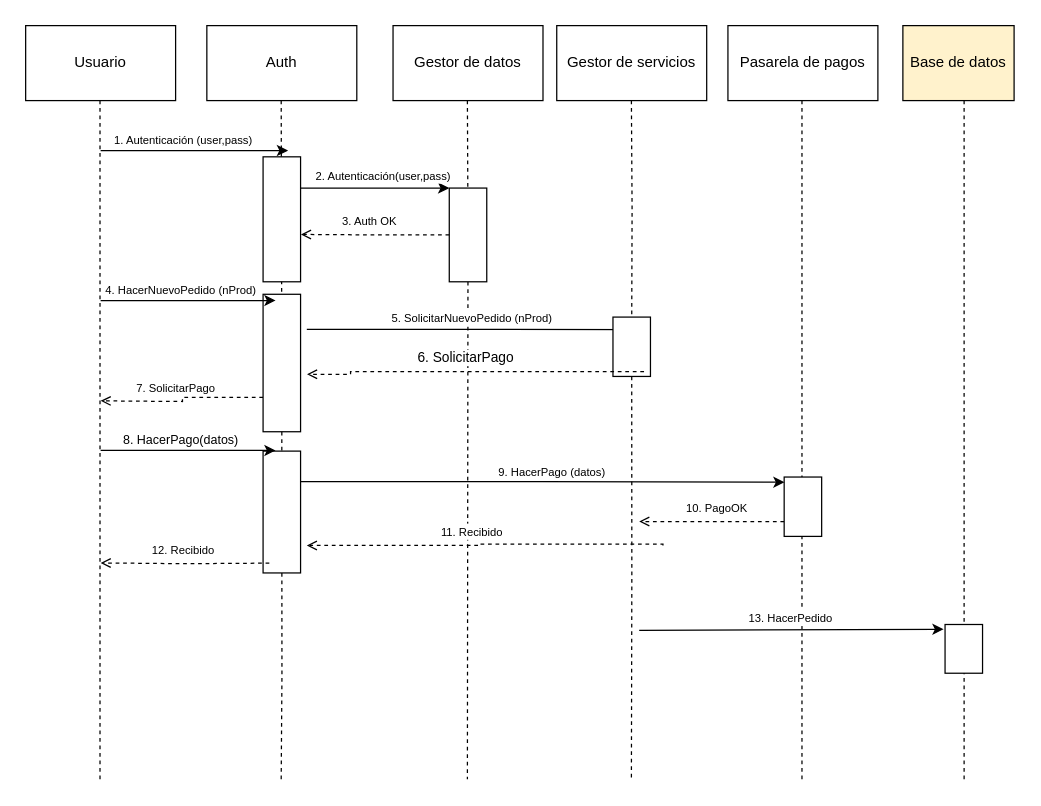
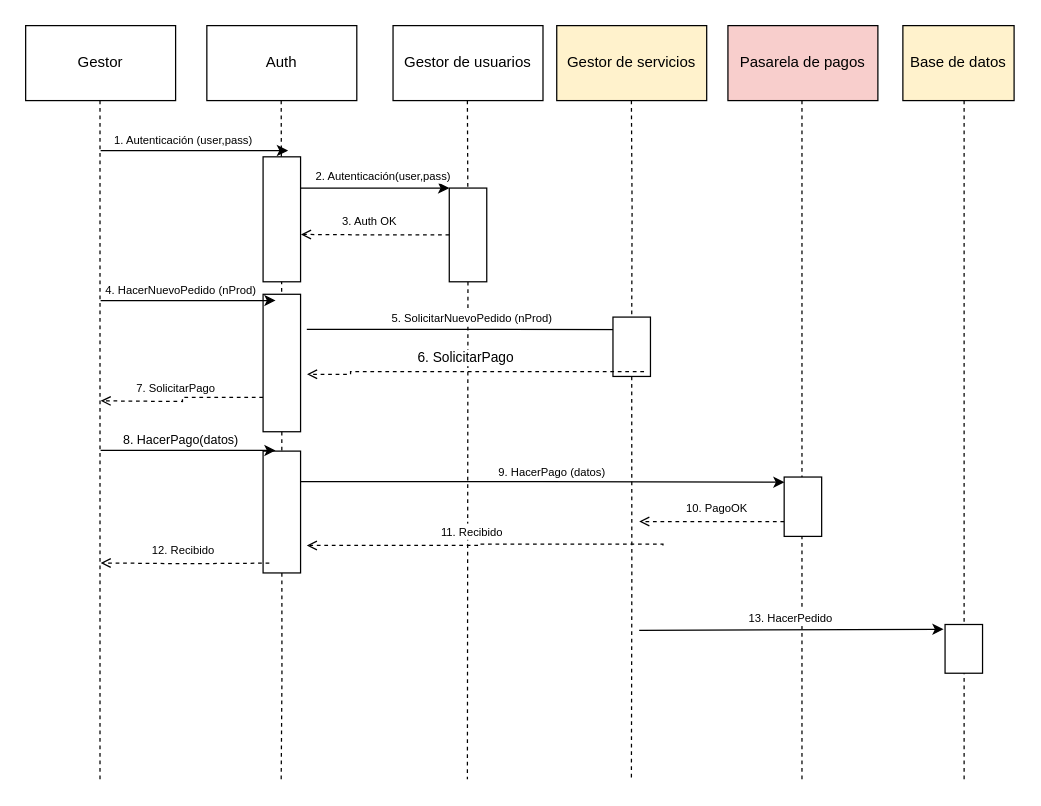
  <mxCell id="0" />
  <mxCell id="1" parent="0" />
  <mxCell id="2" value="" style="endArrow=classic;html=1;rounded=0;exitX=0.25;exitY=0;exitDx=0;exitDy=0;entryX=0;entryY=1;entryDx=0;entryDy=0;" edge="1" parent="1" source="48" target="18"><mxGeometry width="50" height="50" relative="1" as="geometry"><mxPoint x="230" y="150" as="sourcePoint" /><mxPoint x="380" y="150" as="targetPoint" /></mxGeometry></mxCell>
  <mxCell id="3" value="&lt;font style=&quot;font-size: 9px;&quot;&gt;2. Autenticación(user,pass)&lt;/font&gt;" style="edgeLabel;html=1;align=center;verticalAlign=middle;resizable=0;points=[];" vertex="1" connectable="0" parent="2"><mxGeometry x="-0.709" y="3" relative="1" as="geometry"><mxPoint x="48" y="-8" as="offset" /></mxGeometry></mxCell>
  <mxCell id="4" style="edgeStyle=orthogonalEdgeStyle;rounded=0;orthogonalLoop=1;jettySize=auto;html=1;endArrow=none;endFill=0;dashed=1;" edge="1" parent="1"><mxGeometry relative="1" as="geometry"><mxPoint x="79.5" y="623" as="targetPoint" /><mxPoint x="79.5" y="80" as="sourcePoint" /></mxGeometry></mxCell>
- <mxCell id="5" value="Usuario" style="rounded=0;whiteSpace=wrap;html=1;" vertex="1" parent="1"><mxGeometry x="20" y="20" width="120" height="60" as="geometry" /></mxCell>
+ <mxCell id="5" value="Gestor" style="rounded=0;whiteSpace=wrap;html=1;" vertex="1" parent="1"><mxGeometry x="20" y="20" width="120" height="60" as="geometry" /></mxCell>
  <mxCell id="6" value="Auth" style="rounded=0;whiteSpace=wrap;html=1;" vertex="1" parent="1"><mxGeometry x="165" y="20" width="120" height="60" as="geometry" /></mxCell>
- <mxCell id="7" value="Gestor de datos" style="rounded=0;whiteSpace=wrap;html=1;" vertex="1" parent="1"><mxGeometry x="314" y="20" width="120" height="60" as="geometry" /></mxCell>
- <mxCell id="8" value="Gestor de servicios" style="rounded=0;whiteSpace=wrap;html=1;" vertex="1" parent="1"><mxGeometry x="445" y="20" width="120" height="60" as="geometry" /></mxCell>
- <mxCell id="9" value="Pasarela de pagos" style="rounded=0;whiteSpace=wrap;html=1;" vertex="1" parent="1"><mxGeometry x="582" y="20" width="120" height="60" as="geometry" /></mxCell>
+ <mxCell id="7" value="Gestor de usuarios" style="rounded=0;whiteSpace=wrap;html=1;" vertex="1" parent="1"><mxGeometry x="314" y="20" width="120" height="60" as="geometry" /></mxCell>
+ <mxCell id="8" value="Gestor de servicios" style="rounded=0;whiteSpace=wrap;html=1;fillColor=#fff2cc;" vertex="1" parent="1"><mxGeometry x="445" y="20" width="120" height="60" as="geometry" /></mxCell>
+ <mxCell id="9" value="Pasarela de pagos" style="rounded=0;whiteSpace=wrap;html=1;fillColor=#f8cecc;" vertex="1" parent="1"><mxGeometry x="582" y="20" width="120" height="60" as="geometry" /></mxCell>
  <mxCell id="10" value="Base de datos" style="rounded=0;whiteSpace=wrap;html=1;fillColor=#fff2cc;" vertex="1" parent="1"><mxGeometry x="722" y="20" width="89" height="60" as="geometry" /></mxCell>
  <mxCell id="11" style="edgeStyle=orthogonalEdgeStyle;rounded=0;orthogonalLoop=1;jettySize=auto;html=1;endArrow=none;endFill=0;dashed=1;" edge="1" parent="1" source="34"><mxGeometry relative="1" as="geometry"><mxPoint x="224.5" y="623" as="targetPoint" /><mxPoint x="224.5" y="80" as="sourcePoint" /></mxGeometry></mxCell>
  <mxCell id="12" style="edgeStyle=orthogonalEdgeStyle;rounded=0;orthogonalLoop=1;jettySize=auto;html=1;endArrow=none;endFill=0;dashed=1;" edge="1" parent="1" source="18"><mxGeometry relative="1" as="geometry"><mxPoint x="373.5" y="623" as="targetPoint" /><mxPoint x="373.5" y="80" as="sourcePoint" /></mxGeometry></mxCell>
  <mxCell id="13" style="edgeStyle=orthogonalEdgeStyle;rounded=0;orthogonalLoop=1;jettySize=auto;html=1;endArrow=none;endFill=0;dashed=1;" edge="1" parent="1" source="30"><mxGeometry relative="1" as="geometry"><mxPoint x="504.75" y="623" as="targetPoint" /><mxPoint x="504.75" y="80" as="sourcePoint" /></mxGeometry></mxCell>
  <mxCell id="14" style="edgeStyle=orthogonalEdgeStyle;rounded=0;orthogonalLoop=1;jettySize=auto;html=1;endArrow=none;endFill=0;dashed=1;" edge="1" parent="1"><mxGeometry relative="1" as="geometry"><mxPoint x="641.25" y="623" as="targetPoint" /><mxPoint x="641.25" y="80" as="sourcePoint" /></mxGeometry></mxCell>
  <mxCell id="15" value="" style="endArrow=classic;html=1;rounded=0;" edge="1" parent="1"><mxGeometry width="50" height="50" relative="1" as="geometry"><mxPoint x="80" y="120" as="sourcePoint" /><mxPoint x="230" y="120" as="targetPoint" /></mxGeometry></mxCell>
  <mxCell id="16" value="&lt;font style=&quot;font-size: 9px;&quot;&gt;1. Autenticación (user,pass)&lt;/font&gt;" style="edgeLabel;html=1;align=center;verticalAlign=middle;resizable=0;points=[];" vertex="1" connectable="0" parent="15"><mxGeometry x="-0.709" y="3" relative="1" as="geometry"><mxPoint x="43" y="-7" as="offset" /></mxGeometry></mxCell>
  <mxCell id="17" value="" style="edgeStyle=orthogonalEdgeStyle;rounded=0;orthogonalLoop=1;jettySize=auto;html=1;endArrow=none;endFill=0;dashed=1;" edge="1" parent="1" target="18"><mxGeometry relative="1" as="geometry"><mxPoint x="373.5" y="623" as="targetPoint" /><mxPoint x="373.5" y="80" as="sourcePoint" /></mxGeometry></mxCell>
  <mxCell id="18" value="" style="rounded=0;whiteSpace=wrap;html=1;rotation=90;" vertex="1" parent="1"><mxGeometry x="336.5" y="172.5" width="75" height="30" as="geometry" /></mxCell>
  <mxCell id="19" style="edgeStyle=orthogonalEdgeStyle;rounded=0;orthogonalLoop=1;jettySize=auto;html=1;exitX=0.5;exitY=1;exitDx=0;exitDy=0;entryX=0.621;entryY=-0.01;entryDx=0;entryDy=0;entryPerimeter=0;dashed=1;endArrow=open;endFill=0;" edge="1" parent="1" source="18" target="48"><mxGeometry relative="1" as="geometry" /></mxCell>
  <mxCell id="20" value="&lt;font style=&quot;font-size: 9px;&quot;&gt;3. Auth OK&lt;/font&gt;" style="edgeLabel;html=1;align=center;verticalAlign=middle;resizable=0;points=[];" vertex="1" connectable="0" parent="19"><mxGeometry x="0.201" y="-1" relative="1" as="geometry"><mxPoint x="7" y="-11" as="offset" /></mxGeometry></mxCell>
  <mxCell id="21" value="" style="edgeStyle=orthogonalEdgeStyle;rounded=0;orthogonalLoop=1;jettySize=auto;html=1;endArrow=none;endFill=0;dashed=1;" edge="1" parent="1" target="26"><mxGeometry relative="1" as="geometry"><mxPoint x="224.5" y="623" as="targetPoint" /><mxPoint x="224.5" y="80" as="sourcePoint" /></mxGeometry></mxCell>
  <mxCell id="22" style="rounded=0;orthogonalLoop=1;jettySize=auto;html=1;exitX=0;exitY=0;exitDx=0;exitDy=0;entryX=0;entryY=1;entryDx=0;entryDy=0;" edge="1" parent="1"><mxGeometry relative="1" as="geometry"><mxPoint x="245" y="263" as="sourcePoint" /><mxPoint x="515" y="263.25" as="targetPoint" /></mxGeometry></mxCell>
  <mxCell id="23" value="&lt;font style=&quot;font-size: 9px;&quot;&gt;5. SolicitarNuevoPedido (nProd)&lt;/font&gt;" style="edgeLabel;html=1;align=center;verticalAlign=middle;resizable=0;points=[];" vertex="1" connectable="0" parent="22"><mxGeometry x="0.217" y="1" relative="1" as="geometry"><mxPoint x="-33" y="-9" as="offset" /></mxGeometry></mxCell>
  <mxCell id="24" style="edgeStyle=orthogonalEdgeStyle;rounded=0;orthogonalLoop=1;jettySize=auto;html=1;exitX=0.75;exitY=1;exitDx=0;exitDy=0;dashed=1;endArrow=open;endFill=0;" edge="1" parent="1" source="26"><mxGeometry relative="1" as="geometry"><mxPoint x="80" y="320.286" as="targetPoint" /></mxGeometry></mxCell>
  <mxCell id="25" value="&lt;font style=&quot;font-size: 9px;&quot;&gt;7. SolicitarPago&lt;/font&gt;" style="edgeLabel;html=1;align=center;verticalAlign=middle;resizable=0;points=[];" vertex="1" connectable="0" parent="24"><mxGeometry x="0.19" y="-2" relative="1" as="geometry"><mxPoint x="5" y="-9" as="offset" /></mxGeometry></mxCell>
  <mxCell id="26" value="" style="rounded=0;whiteSpace=wrap;html=1;rotation=90;" vertex="1" parent="1"><mxGeometry x="170" y="275" width="110" height="30" as="geometry" /></mxCell>
  <mxCell id="27" value="" style="endArrow=classic;html=1;rounded=0;" edge="1" parent="1"><mxGeometry width="50" height="50" relative="1" as="geometry"><mxPoint x="80" y="240" as="sourcePoint" /><mxPoint x="220" y="240" as="targetPoint" /></mxGeometry></mxCell>
  <mxCell id="28" value="&lt;font style=&quot;font-size: 9px;&quot;&gt;&lt;font style=&quot;&quot;&gt;4. HacerNuevoPedido&amp;nbsp;&lt;/font&gt;(nProd)&lt;/font&gt;" style="edgeLabel;html=1;align=center;verticalAlign=middle;resizable=0;points=[];" vertex="1" connectable="0" parent="27"><mxGeometry x="-0.709" y="3" relative="1" as="geometry"><mxPoint x="43" y="-7" as="offset" /></mxGeometry></mxCell>
  <mxCell id="29" value="" style="edgeStyle=orthogonalEdgeStyle;rounded=0;orthogonalLoop=1;jettySize=auto;html=1;endArrow=none;endFill=0;dashed=1;" edge="1" parent="1" target="30"><mxGeometry relative="1" as="geometry"><mxPoint x="504.75" y="623" as="targetPoint" /><mxPoint x="504.75" y="80" as="sourcePoint" /></mxGeometry></mxCell>
  <mxCell id="30" value="" style="rounded=0;whiteSpace=wrap;html=1;rotation=90;" vertex="1" parent="1"><mxGeometry x="481.25" y="262" width="47.5" height="30" as="geometry" /></mxCell>
  <mxCell id="31" style="edgeStyle=orthogonalEdgeStyle;rounded=0;orthogonalLoop=1;jettySize=auto;html=1;exitX=0.75;exitY=1;exitDx=0;exitDy=0;entryX=0.461;entryY=-0.01;entryDx=0;entryDy=0;entryPerimeter=0;dashed=1;endArrow=open;endFill=0;" edge="1" parent="1"><mxGeometry relative="1" as="geometry"><mxPoint x="514.86" y="296.815" as="sourcePoint" /><mxPoint x="245.16" y="299.04" as="targetPoint" /><Array as="points"><mxPoint x="280" y="297" /><mxPoint x="280" y="299" /></Array></mxGeometry></mxCell>
  <mxCell id="32" value="6. SolicitarPago" style="edgeLabel;html=1;align=center;verticalAlign=middle;resizable=0;points=[];" vertex="1" connectable="0" parent="31"><mxGeometry x="0.357" y="-2" relative="1" as="geometry"><mxPoint x="41" y="-9" as="offset" /></mxGeometry></mxCell>
  <mxCell id="33" value="" style="edgeStyle=orthogonalEdgeStyle;rounded=0;orthogonalLoop=1;jettySize=auto;html=1;endArrow=none;endFill=0;dashed=1;" edge="1" parent="1" source="26" target="34"><mxGeometry relative="1" as="geometry"><mxPoint x="224.5" y="623" as="targetPoint" /><mxPoint x="225" y="345" as="sourcePoint" /></mxGeometry></mxCell>
  <mxCell id="34" value="" style="rounded=0;whiteSpace=wrap;html=1;rotation=90;" vertex="1" parent="1"><mxGeometry x="176.25" y="394.25" width="97.5" height="30" as="geometry" /></mxCell>
  <mxCell id="35" value="" style="endArrow=classic;html=1;rounded=0;" edge="1" parent="1"><mxGeometry width="50" height="50" relative="1" as="geometry"><mxPoint x="80" y="360" as="sourcePoint" /><mxPoint x="220" y="360" as="targetPoint" /></mxGeometry></mxCell>
  <mxCell id="36" value="&lt;font size=&quot;1&quot;&gt;8. HacerPago(datos)&lt;/font&gt;" style="edgeLabel;html=1;align=center;verticalAlign=middle;resizable=0;points=[];" vertex="1" connectable="0" parent="35"><mxGeometry x="-0.709" y="3" relative="1" as="geometry"><mxPoint x="43" y="-7" as="offset" /></mxGeometry></mxCell>
  <mxCell id="37" style="edgeStyle=orthogonalEdgeStyle;rounded=0;orthogonalLoop=1;jettySize=auto;html=1;exitX=0.75;exitY=1;exitDx=0;exitDy=0;dashed=1;endArrow=open;endFill=0;" edge="1" parent="1" source="39"><mxGeometry relative="1" as="geometry"><mxPoint x="511" y="416.857" as="targetPoint" /></mxGeometry></mxCell>
  <mxCell id="38" value="&lt;font style=&quot;font-size: 9px;&quot;&gt;10. PagoOK&lt;/font&gt;" style="edgeLabel;html=1;align=center;verticalAlign=middle;resizable=0;points=[];" vertex="1" connectable="0" parent="37"><mxGeometry x="0.117" y="-2" relative="1" as="geometry"><mxPoint x="10" y="-10" as="offset" /></mxGeometry></mxCell>
  <mxCell id="39" value="" style="rounded=0;whiteSpace=wrap;html=1;rotation=90;" vertex="1" parent="1"><mxGeometry x="618.25" y="390" width="47.5" height="30" as="geometry" /></mxCell>
  <mxCell id="40" style="edgeStyle=orthogonalEdgeStyle;rounded=0;orthogonalLoop=1;jettySize=auto;html=1;exitX=0.25;exitY=0;exitDx=0;exitDy=0;entryX=0.088;entryY=0.99;entryDx=0;entryDy=0;entryPerimeter=0;" edge="1" parent="1" source="34" target="39"><mxGeometry relative="1" as="geometry" /></mxCell>
  <mxCell id="41" value="&lt;font style=&quot;font-size: 9px;&quot;&gt;9. HacerPago (datos)&lt;/font&gt;" style="edgeLabel;html=1;align=center;verticalAlign=middle;resizable=0;points=[];" vertex="1" connectable="0" parent="40"><mxGeometry x="0.035" relative="1" as="geometry"><mxPoint y="-9" as="offset" /></mxGeometry></mxCell>
  <mxCell id="42" style="edgeStyle=orthogonalEdgeStyle;rounded=0;orthogonalLoop=1;jettySize=auto;html=1;dashed=1;endArrow=open;endFill=0;" edge="1" parent="1"><mxGeometry relative="1" as="geometry"><mxPoint x="245" y="436" as="targetPoint" /><mxPoint x="530" y="436" as="sourcePoint" /><Array as="points"><mxPoint x="383" y="435" /><mxPoint x="240" y="436" /></Array></mxGeometry></mxCell>
  <mxCell id="43" value="&lt;font style=&quot;font-size: 9px;&quot;&gt;11. Recibido&lt;/font&gt;" style="edgeLabel;html=1;align=center;verticalAlign=middle;resizable=0;points=[];" vertex="1" connectable="0" parent="42"><mxGeometry x="0.117" y="-2" relative="1" as="geometry"><mxPoint x="4" y="-10" as="offset" /></mxGeometry></mxCell>
  <mxCell id="44" style="edgeStyle=orthogonalEdgeStyle;rounded=0;orthogonalLoop=1;jettySize=auto;html=1;exitX=0.75;exitY=1;exitDx=0;exitDy=0;dashed=1;endArrow=open;endFill=0;" edge="1" parent="1"><mxGeometry relative="1" as="geometry"><mxPoint x="80" y="449.997" as="targetPoint" /><mxPoint x="215" y="450.14" as="sourcePoint" /></mxGeometry></mxCell>
  <mxCell id="45" value="&lt;font style=&quot;font-size: 9px;&quot;&gt;12. Recibido&lt;/font&gt;" style="edgeLabel;html=1;align=center;verticalAlign=middle;resizable=0;points=[];" vertex="1" connectable="0" parent="44"><mxGeometry x="0.117" y="-2" relative="1" as="geometry"><mxPoint x="5" y="-10" as="offset" /></mxGeometry></mxCell>
  <mxCell id="46" style="rounded=0;orthogonalLoop=1;jettySize=auto;html=1;exitX=0;exitY=0;exitDx=0;exitDy=0;entryX=0.098;entryY=1.039;entryDx=0;entryDy=0;entryPerimeter=0;" edge="1" parent="1" target="50"><mxGeometry relative="1" as="geometry"><mxPoint x="511" y="504" as="sourcePoint" /><mxPoint x="760" y="504" as="targetPoint" /></mxGeometry></mxCell>
  <mxCell id="47" value="&lt;font style=&quot;font-size: 9px;&quot;&gt;13. HacerPedido&lt;/font&gt;" style="edgeLabel;html=1;align=center;verticalAlign=middle;resizable=0;points=[];" vertex="1" connectable="0" parent="46"><mxGeometry x="0.217" y="1" relative="1" as="geometry"><mxPoint x="-27" y="-9" as="offset" /></mxGeometry></mxCell>
  <mxCell id="48" value="" style="rounded=0;whiteSpace=wrap;html=1;rotation=90;" vertex="1" parent="1"><mxGeometry x="175" y="160" width="100" height="30" as="geometry" /></mxCell>
  <mxCell id="49" style="edgeStyle=orthogonalEdgeStyle;rounded=0;orthogonalLoop=1;jettySize=auto;html=1;endArrow=none;endFill=0;dashed=1;" edge="1" parent="1"><mxGeometry relative="1" as="geometry"><mxPoint x="771" y="623" as="targetPoint" /><mxPoint x="771" y="80" as="sourcePoint" /></mxGeometry></mxCell>
  <mxCell id="50" value="" style="rounded=0;whiteSpace=wrap;html=1;rotation=90;" vertex="1" parent="1"><mxGeometry x="751.25" y="503.75" width="39" height="30" as="geometry" /></mxCell>
